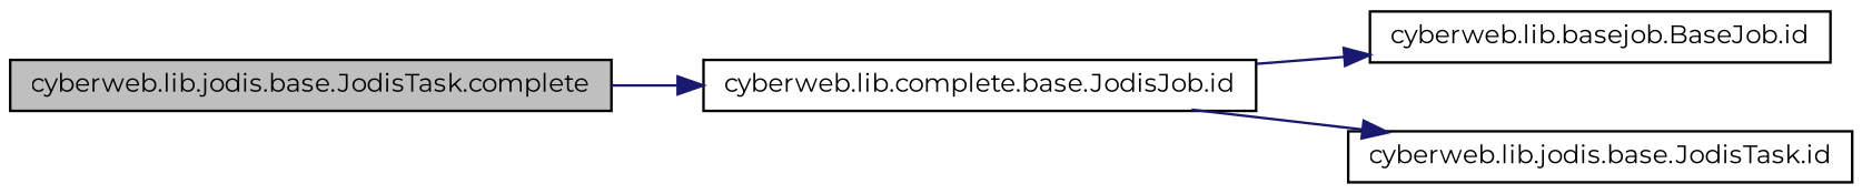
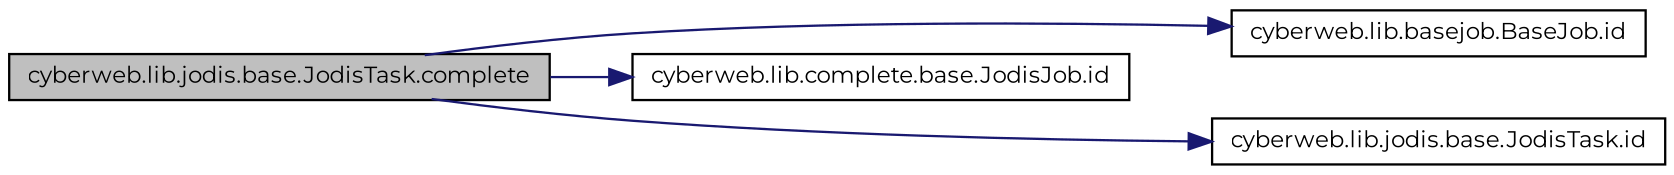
  digraph {
    fontname=Montserrat
    rankdir=LR
    node [color=black fillcolor=white fontname=Montserrat fontsize=10 shape=record style=filled]
    edge [color=midnightblue fontname=Montserrat fontsize=10 labelfontname=Helvetica labelfontsize=10 style=solid]
    n1 [fillcolor=grey75 fontcolor=black height=0.2 label="cyberweb.lib.jodis.base.JodisTask.complete" width=0.4]
    n2 [height=0.2 label="cyberweb.lib.basejob.BaseJob.id" width=0.4]
    n3 [height=0.2 label="cyberweb.lib.complete.base.JodisJob.id" width=0.4]
    n4 [height=0.2 label="cyberweb.lib.jodis.base.JodisTask.id" width=0.4]
-   n3 -> n2
+   n1 -> n2
    n1 -> n3
-   n3 -> n4
+   n1 -> n4
  }
